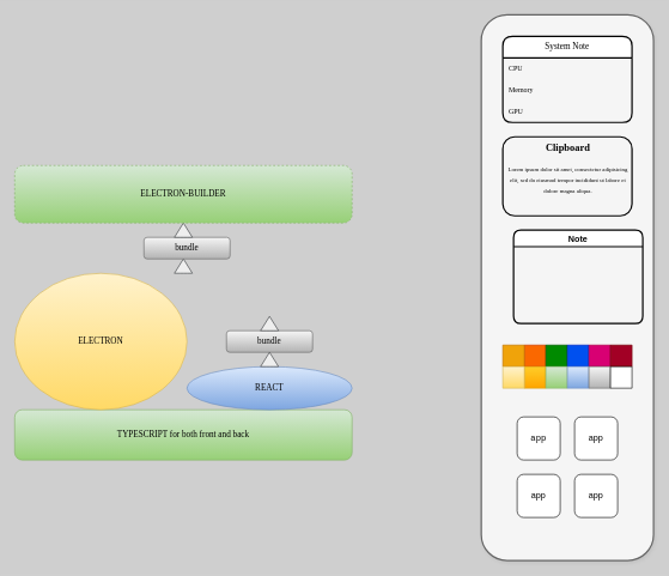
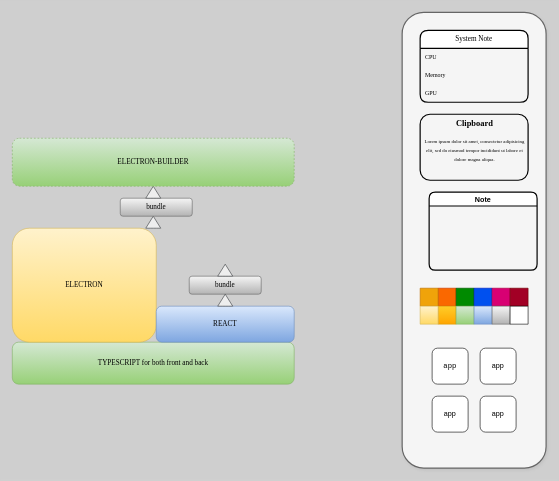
  <mxCell id="0" />
  <mxCell id="1" parent="0" />
  <mxCell id="2" value="" style="rounded=1;whiteSpace=wrap;html=1;fillColor=#f5f5f5;fontColor=#333333;strokeColor=#666666;strokeWidth=2;shadow=1;shadowColor=#A1A1A1;movable=0;resizable=0;rotatable=0;deletable=0;editable=0;locked=1;connectable=0;" vertex="1" parent="1"><mxGeometry x="670" y="20" width="240" height="760" as="geometry" /></mxCell>
  <mxCell id="3" value="&lt;font face=&quot;Lucida Console&quot;&gt;System Note&lt;/font&gt;" style="swimlane;fontStyle=0;childLayout=stackLayout;horizontal=1;startSize=30;horizontalStack=0;resizeParent=1;resizeParentMax=0;resizeLast=0;collapsible=1;marginBottom=0;whiteSpace=wrap;html=1;movable=0;resizable=0;rotatable=0;deletable=0;editable=0;locked=1;connectable=0;rounded=1;strokeWidth=2;" vertex="1" parent="1"><mxGeometry x="700" y="50" width="180" height="120" as="geometry"><mxRectangle x="850" y="70" width="150" height="30" as="alternateBounds" /></mxGeometry></mxCell>
  <mxCell id="4" value="&lt;font style=&quot;font-size: 10px;&quot;&gt;&amp;nbsp;CPU&lt;/font&gt;" style="text;strokeColor=none;fillColor=none;align=left;verticalAlign=middle;spacingLeft=4;spacingRight=4;overflow=hidden;points=[[0,0.5],[1,0.5]];portConstraint=eastwest;rotatable=0;whiteSpace=wrap;html=1;fontFamily=Lucida Console;labelPadding=4;" vertex="1" parent="3"><mxGeometry y="30" width="180" height="30" as="geometry" /></mxCell>
  <mxCell id="5" value="&lt;font style=&quot;font-size: 10px;&quot;&gt;&amp;nbsp;Memory&lt;/font&gt;" style="text;strokeColor=none;fillColor=none;align=left;verticalAlign=middle;spacingLeft=4;spacingRight=4;overflow=hidden;points=[[0,0.5],[1,0.5]];portConstraint=eastwest;rotatable=0;whiteSpace=wrap;html=1;fontFamily=Lucida Console;perimeterSpacing=0;" vertex="1" parent="3"><mxGeometry y="60" width="180" height="30" as="geometry" /></mxCell>
  <mxCell id="6" value="&lt;font style=&quot;font-size: 10px;&quot;&gt;&amp;nbsp;GPU&lt;/font&gt;" style="text;strokeColor=none;fillColor=none;align=left;verticalAlign=middle;spacingLeft=4;spacingRight=4;overflow=hidden;points=[[0,0.5],[1,0.5]];portConstraint=eastwest;rotatable=0;whiteSpace=wrap;html=1;fontFamily=Lucida Console;" vertex="1" parent="3"><mxGeometry y="90" width="180" height="30" as="geometry" /></mxCell>
  <mxCell id="7" value="&lt;h3 style=&quot;text-align: center; margin-top: 0px;&quot;&gt;&lt;font face=&quot;Lucida Console&quot;&gt;Clipboard&lt;/font&gt;&lt;/h3&gt;&lt;p style=&quot;text-align: center;&quot;&gt;&lt;font style=&quot;font-size: 8px;&quot; face=&quot;Lucida Console&quot;&gt;Lorem ipsum dolor sit amet, consectetur adipisicing elit, sed do eiusmod tempor incididunt ut labore et dolore magna aliqua.&lt;/font&gt;&lt;/p&gt;" style="text;html=1;whiteSpace=wrap;overflow=hidden;rounded=1;strokeColor=default;strokeWidth=2;movable=0;resizable=0;rotatable=0;deletable=0;editable=0;locked=1;connectable=0;" vertex="1" parent="1"><mxGeometry x="700" y="190" width="180" height="110" as="geometry" /></mxCell>
  <mxCell id="8" value="Note" style="swimlane;whiteSpace=wrap;html=1;rounded=1;strokeWidth=2;movable=0;resizable=0;rotatable=0;deletable=0;editable=0;locked=1;connectable=0;" vertex="1" parent="1"><mxGeometry x="715" y="320" width="180" height="130" as="geometry" /></mxCell>
  <mxCell id="9" value="" style="group" vertex="1" connectable="0" parent="1"><mxGeometry x="700" y="480" width="180" height="30" as="geometry" /></mxCell>
  <mxCell id="10" value="" style="verticalLabelPosition=bottom;verticalAlign=top;html=1;shape=mxgraph.basic.rect;fillColor2=none;strokeWidth=1;size=20;indent=5;fillColor=#fa6800;strokeColor=#C73500;fontColor=#000000;" vertex="1" parent="9"><mxGeometry x="30" width="30" height="30" as="geometry" /></mxCell>
  <mxCell id="11" value="" style="verticalLabelPosition=bottom;verticalAlign=top;html=1;shape=mxgraph.basic.rect;fillColor2=none;strokeWidth=1;size=20;indent=5;fillColor=#008a00;strokeColor=#005700;fontColor=#ffffff;" vertex="1" parent="9"><mxGeometry x="60" width="30" height="30" as="geometry" /></mxCell>
  <mxCell id="12" value="" style="verticalLabelPosition=bottom;verticalAlign=top;html=1;shape=mxgraph.basic.rect;fillColor2=none;strokeWidth=1;size=20;indent=5;fillColor=#0050ef;strokeColor=#001DBC;fontColor=#ffffff;" vertex="1" parent="9"><mxGeometry x="90" width="30" height="30" as="geometry" /></mxCell>
  <mxCell id="13" value="" style="verticalLabelPosition=bottom;verticalAlign=top;html=1;shape=mxgraph.basic.rect;fillColor2=none;strokeWidth=1;size=20;indent=5;fillColor=#d80073;strokeColor=#A50040;fontColor=#ffffff;" vertex="1" parent="9"><mxGeometry x="120" width="30" height="30" as="geometry" /></mxCell>
  <mxCell id="14" value="" style="verticalLabelPosition=bottom;verticalAlign=top;html=1;shape=mxgraph.basic.rect;fillColor2=none;strokeWidth=1;size=20;indent=5;fillColor=#a20025;strokeColor=#6F0000;fontColor=#ffffff;" vertex="1" parent="9"><mxGeometry x="150" width="30" height="30" as="geometry" /></mxCell>
  <mxCell id="15" value="" style="verticalLabelPosition=bottom;verticalAlign=top;html=1;shape=mxgraph.basic.rect;fillColor2=none;strokeWidth=1;size=20;indent=5;fillColor=#f0a30a;strokeColor=#BD7000;fontColor=#000000;" vertex="1" parent="9"><mxGeometry width="30" height="30" as="geometry" /></mxCell>
  <mxCell id="16" value="" style="group" vertex="1" connectable="0" parent="1"><mxGeometry x="700" y="510" width="180" height="30" as="geometry" /></mxCell>
  <mxCell id="17" value="" style="verticalLabelPosition=bottom;verticalAlign=top;html=1;shape=mxgraph.basic.rect;fillColor2=none;strokeWidth=1;size=20;indent=5;fillColor=#ffcd28;strokeColor=#d79b00;gradientColor=#ffa500;" vertex="1" parent="16"><mxGeometry x="30" width="30" height="30" as="geometry" /></mxCell>
  <mxCell id="18" value="" style="verticalLabelPosition=bottom;verticalAlign=top;html=1;shape=mxgraph.basic.rect;fillColor2=none;strokeWidth=1;size=20;indent=5;fillColor=#d5e8d4;strokeColor=#82b366;gradientColor=#97d077;" vertex="1" parent="16"><mxGeometry x="60" width="30" height="30" as="geometry" /></mxCell>
  <mxCell id="19" value="" style="verticalLabelPosition=bottom;verticalAlign=top;html=1;shape=mxgraph.basic.rect;fillColor2=none;strokeWidth=1;size=20;indent=5;fillColor=#dae8fc;strokeColor=#6c8ebf;gradientColor=#7ea6e0;" vertex="1" parent="16"><mxGeometry x="90" width="30" height="30" as="geometry" /></mxCell>
  <mxCell id="20" value="" style="verticalLabelPosition=bottom;verticalAlign=top;html=1;shape=mxgraph.basic.rect;fillColor2=none;strokeWidth=1;size=20;indent=5;fillColor=#f5f5f5;gradientColor=#b3b3b3;strokeColor=#666666;" vertex="1" parent="16"><mxGeometry x="120" width="30" height="30" as="geometry" /></mxCell>
  <mxCell id="21" value="" style="verticalLabelPosition=bottom;verticalAlign=top;html=1;shape=mxgraph.basic.rect;fillColor2=none;strokeWidth=1;size=20;indent=5;" vertex="1" parent="16"><mxGeometry x="150" width="30" height="30" as="geometry" /></mxCell>
  <mxCell id="22" value="" style="verticalLabelPosition=bottom;verticalAlign=top;html=1;shape=mxgraph.basic.rect;fillColor2=none;strokeWidth=1;size=20;indent=5;fillColor=#fff2cc;strokeColor=#d6b656;gradientColor=#ffd966;" vertex="1" parent="16"><mxGeometry width="30" height="30" as="geometry" /></mxCell>
  <mxCell id="23" value="app" style="whiteSpace=wrap;html=1;aspect=fixed;rounded=1;fontFamily=Courier New;" vertex="1" parent="1"><mxGeometry x="720" y="580" width="60" height="60" as="geometry" /></mxCell>
  <mxCell id="24" value="app" style="whiteSpace=wrap;html=1;aspect=fixed;rounded=1;" vertex="1" parent="1"><mxGeometry x="800" y="580" width="60" height="60" as="geometry" /></mxCell>
  <mxCell id="25" value="app" style="whiteSpace=wrap;html=1;aspect=fixed;rounded=1;" vertex="1" parent="1"><mxGeometry x="720" y="660" width="60" height="60" as="geometry" /></mxCell>
  <mxCell id="26" value="app" style="whiteSpace=wrap;html=1;aspect=fixed;rounded=1;" vertex="1" parent="1"><mxGeometry x="800" y="660" width="60" height="60" as="geometry" /></mxCell>
  <mxCell id="27" value="&lt;font face=&quot;Lucida Console&quot;&gt;TYPESCRIPT for both front and back&lt;/font&gt;" style="rounded=1;whiteSpace=wrap;html=1;fillColor=#d5e8d4;strokeColor=#82b366;gradientColor=#97d077;" vertex="1" parent="1"><mxGeometry x="20" y="570" width="470" height="70" as="geometry" /></mxCell>
- <mxCell id="28" value="ELECTRON" style="ellipse;whiteSpace=wrap;html=1;fontFamily=Lucida Console;fillColor=#fff2cc;strokeColor=#d6b656;gradientColor=#ffd966;" vertex="1" parent="1"><mxGeometry x="20" y="380" width="240" height="190" as="geometry" /></mxCell>
- <mxCell id="29" value="REACT" style="ellipse;whiteSpace=wrap;html=1;fontFamily=Lucida Console;fillColor=#dae8fc;gradientColor=#7ea6e0;strokeColor=#6c8ebf;" vertex="1" parent="1"><mxGeometry x="260" y="510" width="230" height="60" as="geometry" /></mxCell>
+ <mxCell id="28" value="ELECTRON" style="rounded=1;whiteSpace=wrap;html=1;fontFamily=Lucida Console;fillColor=#fff2cc;strokeColor=#d6b656;gradientColor=#ffd966;" vertex="1" parent="1"><mxGeometry x="20" y="380" width="240" height="190" as="geometry" /></mxCell>
+ <mxCell id="29" value="REACT" style="rounded=1;whiteSpace=wrap;html=1;fontFamily=Lucida Console;fillColor=#dae8fc;gradientColor=#7ea6e0;strokeColor=#6c8ebf;" vertex="1" parent="1"><mxGeometry x="260" y="510" width="230" height="60" as="geometry" /></mxCell>
  <mxCell id="30" value="&lt;font face=&quot;Lucida Console&quot;&gt;bundle&lt;/font&gt;" style="rounded=1;whiteSpace=wrap;html=1;fillColor=#f5f5f5;gradientColor=#b3b3b3;strokeColor=#666666;" vertex="1" parent="1"><mxGeometry x="315" y="460" width="120" height="30" as="geometry" /></mxCell>
  <mxCell id="31" value="" style="html=1;shadow=0;dashed=0;align=center;verticalAlign=middle;shape=mxgraph.arrows2.arrow;dy=0.6;dx=40;direction=north;notch=0;fillColor=#eeeeee;strokeColor=#36393d;" vertex="1" parent="1"><mxGeometry x="362.5" y="490" width="25" height="20" as="geometry" /></mxCell>
  <mxCell id="32" value="" style="html=1;shadow=0;dashed=0;align=center;verticalAlign=middle;shape=mxgraph.arrows2.arrow;dy=0.6;dx=40;direction=north;notch=0;fillColor=#eeeeee;strokeColor=#36393d;" vertex="1" parent="1"><mxGeometry x="362.5" y="440" width="25" height="20" as="geometry" /></mxCell>
  <mxCell id="33" value="" style="html=1;shadow=0;dashed=0;align=center;verticalAlign=middle;shape=mxgraph.arrows2.arrow;dy=0.6;dx=40;direction=north;notch=0;fillColor=#eeeeee;strokeColor=#36393d;" vertex="1" parent="1"><mxGeometry x="242.5" y="360" width="25" height="20" as="geometry" /></mxCell>
  <mxCell id="34" value="&lt;font face=&quot;Lucida Console&quot;&gt;bundle&lt;/font&gt;" style="rounded=1;whiteSpace=wrap;html=1;fillColor=#f5f5f5;gradientColor=#b3b3b3;strokeColor=#666666;" vertex="1" parent="1"><mxGeometry x="200" y="330" width="120" height="30" as="geometry" /></mxCell>
  <mxCell id="35" value="" style="html=1;shadow=0;dashed=0;align=center;verticalAlign=middle;shape=mxgraph.arrows2.arrow;dy=0.6;dx=40;direction=north;notch=0;fillColor=#eeeeee;strokeColor=#36393d;" vertex="1" parent="1"><mxGeometry x="242.5" y="310" width="25" height="20" as="geometry" /></mxCell>
  <mxCell id="36" value="&lt;div style=&quot;&quot;&gt;&lt;span style=&quot;background-color: initial;&quot;&gt;ELECTRON-BUILDER&lt;/span&gt;&lt;/div&gt;" style="rounded=1;whiteSpace=wrap;html=1;fontFamily=Lucida Console;align=center;fillColor=#d5e8d4;gradientColor=#97d077;strokeColor=#82b366;dashed=1;" vertex="1" parent="1"><mxGeometry x="20" y="230" width="470" height="80" as="geometry" /></mxCell>
